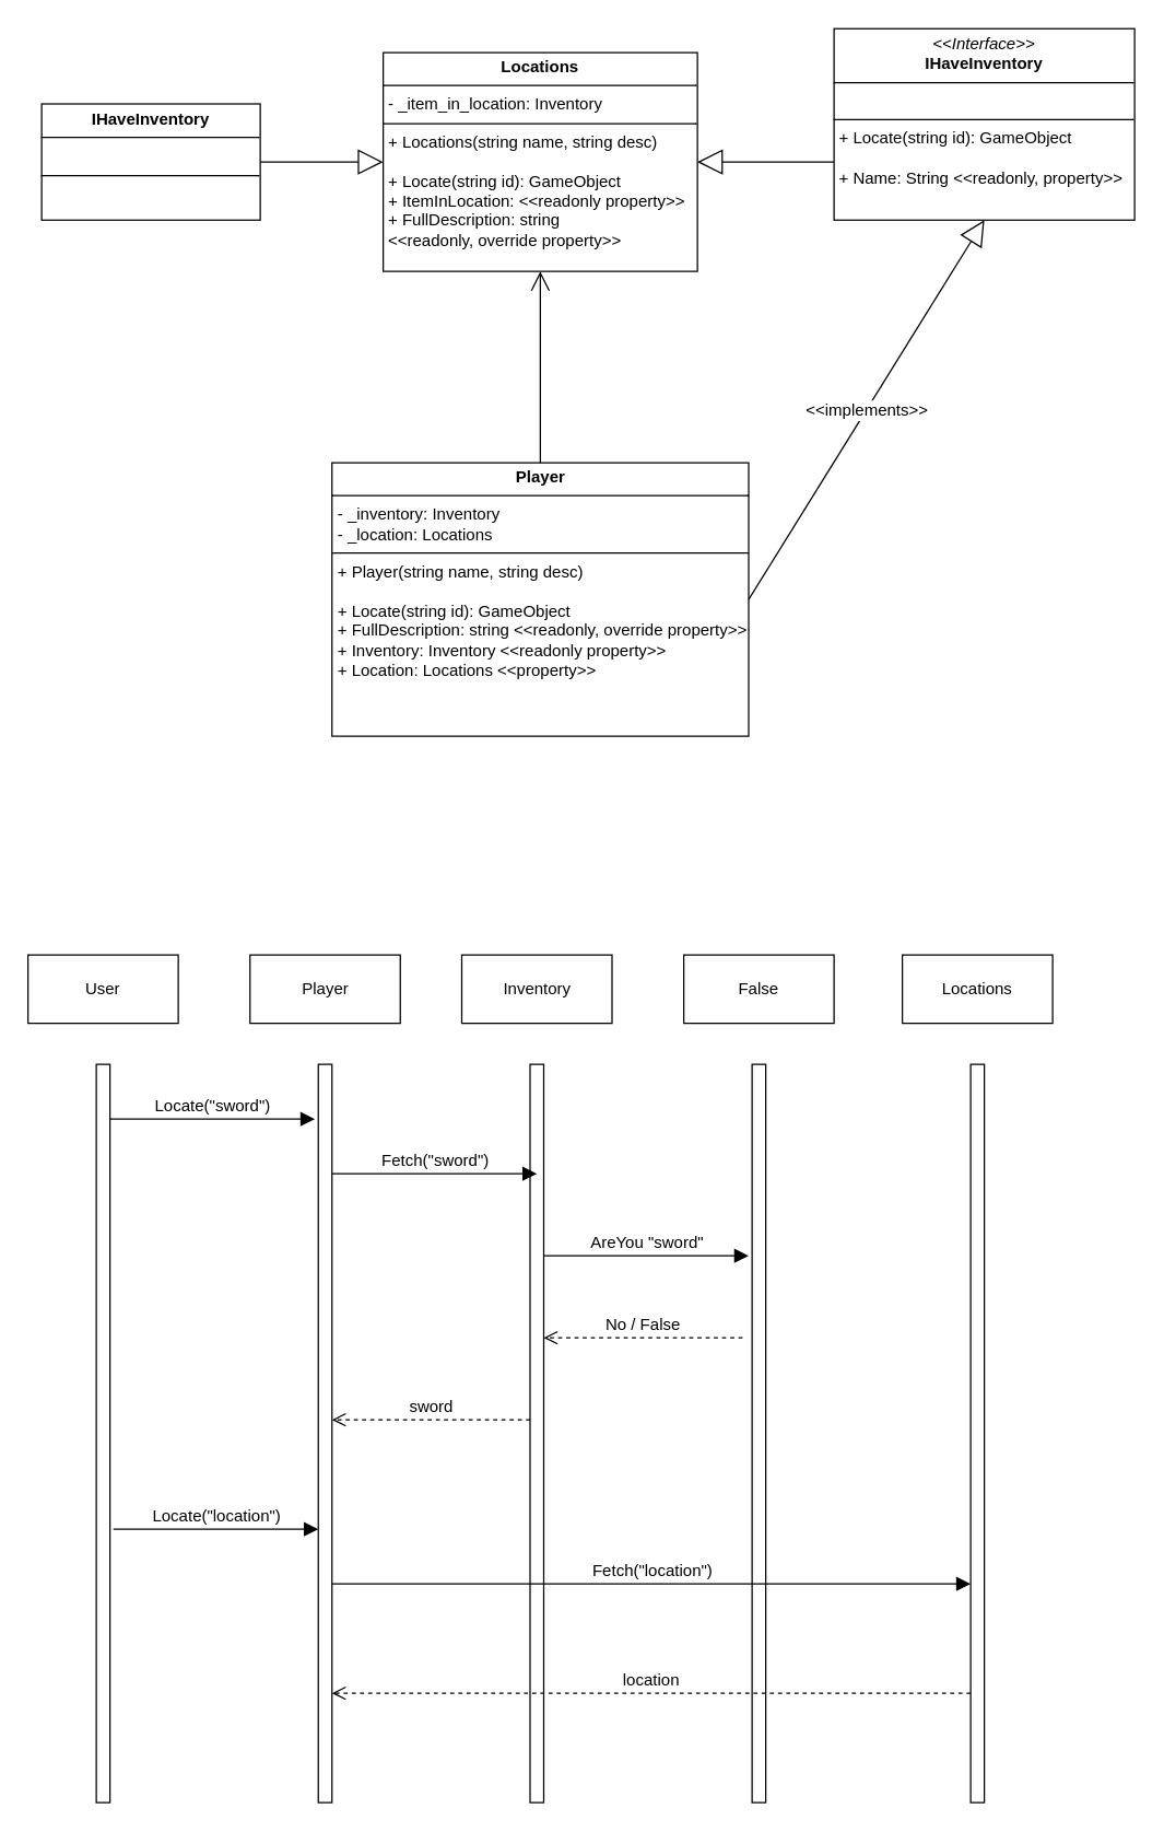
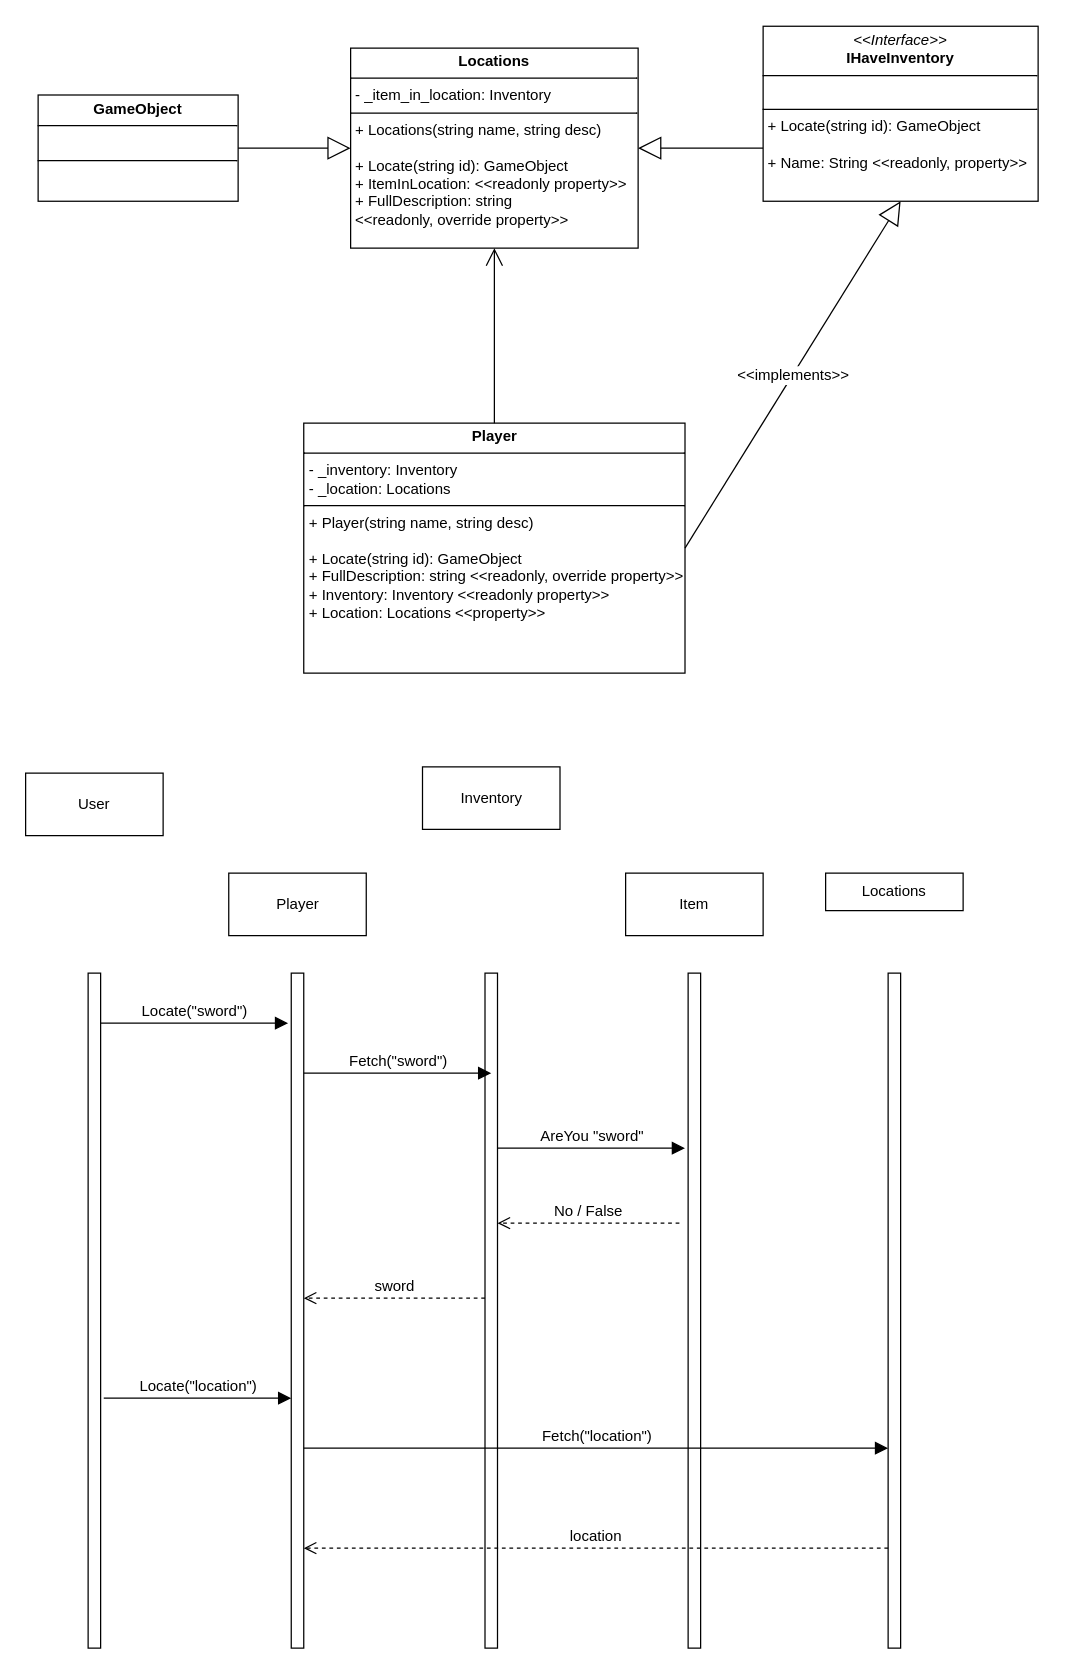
  <mxCell id="0" />
  <mxCell id="1" parent="0" />
  <mxCell id="2" value="&lt;p style=&quot;margin:0px;margin-top:4px;text-align:center;&quot;&gt;&lt;b&gt;Locations&lt;/b&gt;&lt;/p&gt;&lt;hr size=&quot;1&quot; style=&quot;border-style:solid;&quot;&gt;&lt;p style=&quot;margin:0px;margin-left:4px;&quot;&gt;- _item_in_location: Inventory&lt;/p&gt;&lt;hr size=&quot;1&quot; style=&quot;border-style:solid;&quot;&gt;&lt;p style=&quot;margin:0px;margin-left:4px;&quot;&gt;+ Locations(string name, string desc)&lt;/p&gt;&lt;p style=&quot;margin:0px;margin-left:4px;&quot;&gt;&lt;br&gt;&lt;/p&gt;&lt;p style=&quot;margin:0px;margin-left:4px;&quot;&gt;+ Locate(string id): GameObject&lt;/p&gt;&lt;p style=&quot;margin:0px;margin-left:4px;&quot;&gt;+ ItemInLocation: &amp;lt;&amp;lt;readonly property&amp;gt;&amp;gt;&lt;/p&gt;&lt;p style=&quot;margin:0px;margin-left:4px;&quot;&gt;+ FullDescription: string&amp;nbsp;&lt;/p&gt;&lt;p style=&quot;margin:0px;margin-left:4px;&quot;&gt;&amp;lt;&amp;lt;readonly, override property&amp;gt;&amp;gt;&lt;/p&gt;" style="verticalAlign=top;align=left;overflow=fill;html=1;whiteSpace=wrap;" vertex="1" parent="1"><mxGeometry x="280" y="38" width="230" height="160" as="geometry" /></mxCell>
- <mxCell id="3" value="&lt;p style=&quot;margin:0px;margin-top:4px;text-align:center;&quot;&gt;&lt;b&gt;IHaveInventory&lt;/b&gt;&lt;/p&gt;&lt;hr size=&quot;1&quot; style=&quot;border-style:solid;&quot;&gt;&lt;p style=&quot;margin:0px;margin-left:4px;&quot;&gt;&amp;nbsp;&lt;/p&gt;&lt;hr size=&quot;1&quot; style=&quot;border-style:solid;&quot;&gt;&lt;p style=&quot;margin:0px;margin-left:4px;&quot;&gt;&amp;nbsp;&lt;/p&gt;" style="verticalAlign=top;align=left;overflow=fill;html=1;whiteSpace=wrap;" vertex="1" parent="1"><mxGeometry x="30" y="75.5" width="160" height="85" as="geometry" /></mxCell>
+ <mxCell id="3" value="&lt;p style=&quot;margin:0px;margin-top:4px;text-align:center;&quot;&gt;&lt;b&gt;GameObject&lt;/b&gt;&lt;/p&gt;&lt;hr size=&quot;1&quot; style=&quot;border-style:solid;&quot;&gt;&lt;p style=&quot;margin:0px;margin-left:4px;&quot;&gt;&amp;nbsp;&lt;/p&gt;&lt;hr size=&quot;1&quot; style=&quot;border-style:solid;&quot;&gt;&lt;p style=&quot;margin:0px;margin-left:4px;&quot;&gt;&amp;nbsp;&lt;/p&gt;" style="verticalAlign=top;align=left;overflow=fill;html=1;whiteSpace=wrap;" vertex="1" parent="1"><mxGeometry x="30" y="75.5" width="160" height="85" as="geometry" /></mxCell>
  <mxCell id="4" value="" style="endArrow=block;endSize=16;endFill=0;html=1;rounded=0;fontSize=12;curved=1;entryX=0;entryY=0.5;entryDx=0;entryDy=0;exitX=1;exitY=0.5;exitDx=0;exitDy=0;" edge="1" parent="1" source="3" target="2"><mxGeometry width="160" relative="1" as="geometry"><mxPoint x="-10" y="18" as="sourcePoint" /><mxPoint x="150" y="18" as="targetPoint" /></mxGeometry></mxCell>
  <mxCell id="5" value="" style="endArrow=block;endSize=16;endFill=0;html=1;rounded=0;fontSize=12;curved=1;entryX=1;entryY=0.5;entryDx=0;entryDy=0;exitX=0;exitY=0.5;exitDx=0;exitDy=0;" edge="1" parent="1" target="2"><mxGeometry width="160" relative="1" as="geometry"><mxPoint x="610" y="118" as="sourcePoint" /><mxPoint x="290" y="128" as="targetPoint" /></mxGeometry></mxCell>
  <mxCell id="6" value="&lt;p style=&quot;margin:0px;margin-top:4px;text-align:center;&quot;&gt;&lt;b&gt;Player&lt;/b&gt;&lt;/p&gt;&lt;hr size=&quot;1&quot; style=&quot;border-style:solid;&quot;&gt;&lt;p style=&quot;margin:0px;margin-left:4px;&quot;&gt;- _inventory: Inventory&lt;/p&gt;&lt;p style=&quot;margin:0px;margin-left:4px;&quot;&gt;- _location: Locations&lt;/p&gt;&lt;hr size=&quot;1&quot; style=&quot;border-style:solid;&quot;&gt;&lt;p style=&quot;margin:0px;margin-left:4px;&quot;&gt;+ Player(string name, string desc)&lt;/p&gt;&lt;p style=&quot;margin:0px;margin-left:4px;&quot;&gt;&lt;br&gt;&lt;/p&gt;&lt;p style=&quot;margin:0px;margin-left:4px;&quot;&gt;+ Locate(string id): GameObject&lt;/p&gt;&lt;p style=&quot;margin:0px;margin-left:4px;&quot;&gt;+ FullDescription: string &amp;lt;&amp;lt;readonly, override property&amp;gt;&amp;gt;&lt;/p&gt;&lt;p style=&quot;margin:0px;margin-left:4px;&quot;&gt;+ Inventory: Inventory &amp;lt;&amp;lt;readonly property&amp;gt;&amp;gt;&lt;/p&gt;&lt;p style=&quot;margin:0px;margin-left:4px;&quot;&gt;+ Location: Locations &amp;lt;&amp;lt;property&amp;gt;&amp;gt;&lt;/p&gt;&lt;p style=&quot;margin:0px;margin-left:4px;&quot;&gt;&lt;br&gt;&lt;/p&gt;&lt;p style=&quot;margin:0px;margin-left:4px;&quot;&gt;&lt;br&gt;&lt;/p&gt;" style="verticalAlign=top;align=left;overflow=fill;html=1;whiteSpace=wrap;" vertex="1" parent="1"><mxGeometry x="242.5" y="338" width="305" height="200" as="geometry" /></mxCell>
  <mxCell id="7" value="" style="endArrow=open;endFill=1;endSize=12;html=1;rounded=0;fontSize=12;curved=1;entryX=0.5;entryY=1;entryDx=0;entryDy=0;exitX=0.5;exitY=0;exitDx=0;exitDy=0;" edge="1" parent="1" source="6" target="2"><mxGeometry width="160" relative="1" as="geometry"><mxPoint x="330" y="208" as="sourcePoint" /><mxPoint x="490" y="208" as="targetPoint" /></mxGeometry></mxCell>
  <mxCell id="8" value="" style="html=1;points=[[0,0,0,0,5],[0,1,0,0,-5],[1,0,0,0,5],[1,1,0,0,-5]];perimeter=orthogonalPerimeter;outlineConnect=0;targetShapes=umlLifeline;portConstraint=eastwest;newEdgeStyle={&quot;curved&quot;:0,&quot;rounded&quot;:0};" vertex="1" parent="1"><mxGeometry x="70" y="778" width="10" height="540" as="geometry" /></mxCell>
  <mxCell id="9" value="Locate(&quot;sword&quot;)" style="html=1;verticalAlign=bottom;endArrow=block;curved=0;rounded=0;fontSize=12;startSize=8;endSize=8;" edge="1" parent="1" source="8"><mxGeometry relative="1" as="geometry"><mxPoint x="150" y="783" as="sourcePoint" /><mxPoint x="230" y="818" as="targetPoint" /></mxGeometry></mxCell>
  <mxCell id="10" value="sword" style="html=1;verticalAlign=bottom;endArrow=open;dashed=1;endSize=8;curved=0;rounded=0;fontSize=12;" edge="1" parent="1"><mxGeometry relative="1" as="geometry"><mxPoint x="242.5" y="1038" as="targetPoint" /><mxPoint x="387.5" y="1038" as="sourcePoint" /></mxGeometry></mxCell>
  <mxCell id="11" value="" style="html=1;points=[[0,0,0,0,5],[0,1,0,0,-5],[1,0,0,0,5],[1,1,0,0,-5]];perimeter=orthogonalPerimeter;outlineConnect=0;targetShapes=umlLifeline;portConstraint=eastwest;newEdgeStyle={&quot;curved&quot;:0,&quot;rounded&quot;:0};" vertex="1" parent="1"><mxGeometry x="232.5" y="778" width="10" height="540" as="geometry" /></mxCell>
- <mxCell id="12" value="User" style="html=1;whiteSpace=wrap;" vertex="1" parent="1"><mxGeometry x="20" y="698" width="110" height="50" as="geometry" /></mxCell>
+ <mxCell id="12" value="User" style="html=1;whiteSpace=wrap;" vertex="1" parent="1"><mxGeometry x="20" y="618" width="110" height="50" as="geometry" /></mxCell>
  <mxCell id="13" value="Player" style="html=1;whiteSpace=wrap;" vertex="1" parent="1"><mxGeometry x="182.5" y="698" width="110" height="50" as="geometry" /></mxCell>
  <mxCell id="14" value="" style="html=1;points=[[0,0,0,0,5],[0,1,0,0,-5],[1,0,0,0,5],[1,1,0,0,-5]];perimeter=orthogonalPerimeter;outlineConnect=0;targetShapes=umlLifeline;portConstraint=eastwest;newEdgeStyle={&quot;curved&quot;:0,&quot;rounded&quot;:0};" vertex="1" parent="1"><mxGeometry x="387.5" y="778" width="10" height="540" as="geometry" /></mxCell>
  <mxCell id="15" value="" style="html=1;points=[[0,0,0,0,5],[0,1,0,0,-5],[1,0,0,0,5],[1,1,0,0,-5]];perimeter=orthogonalPerimeter;outlineConnect=0;targetShapes=umlLifeline;portConstraint=eastwest;newEdgeStyle={&quot;curved&quot;:0,&quot;rounded&quot;:0};" vertex="1" parent="1"><mxGeometry x="550" y="778" width="10" height="540" as="geometry" /></mxCell>
- <mxCell id="16" value="Inventory" style="html=1;whiteSpace=wrap;" vertex="1" parent="1"><mxGeometry x="337.5" y="698" width="110" height="50" as="geometry" /></mxCell>
- <mxCell id="17" value="False" style="html=1;whiteSpace=wrap;" vertex="1" parent="1"><mxGeometry x="500" y="698" width="110" height="50" as="geometry" /></mxCell>
+ <mxCell id="16" value="Inventory" style="html=1;whiteSpace=wrap;" vertex="1" parent="1"><mxGeometry x="337.5" y="613" width="110" height="50" as="geometry" /></mxCell>
+ <mxCell id="17" value="Item" style="html=1;whiteSpace=wrap;" vertex="1" parent="1"><mxGeometry x="500" y="698" width="110" height="50" as="geometry" /></mxCell>
  <mxCell id="18" value="" style="html=1;points=[[0,0,0,0,5],[0,1,0,0,-5],[1,0,0,0,5],[1,1,0,0,-5]];perimeter=orthogonalPerimeter;outlineConnect=0;targetShapes=umlLifeline;portConstraint=eastwest;newEdgeStyle={&quot;curved&quot;:0,&quot;rounded&quot;:0};" vertex="1" parent="1"><mxGeometry x="710" y="778" width="10" height="540" as="geometry" /></mxCell>
- <mxCell id="19" value="Locations" style="html=1;whiteSpace=wrap;" vertex="1" parent="1"><mxGeometry x="660" y="698" width="110" height="50" as="geometry" /></mxCell>
+ <mxCell id="19" value="Locations" style="html=1;whiteSpace=wrap;" vertex="1" parent="1"><mxGeometry x="660" y="698" width="110" height="30" as="geometry" /></mxCell>
  <mxCell id="20" value="Fetch(&quot;sword&quot;)" style="html=1;verticalAlign=bottom;endArrow=block;curved=0;rounded=0;fontSize=12;startSize=8;endSize=8;" edge="1" parent="1"><mxGeometry relative="1" as="geometry"><mxPoint x="242.5" y="858" as="sourcePoint" /><mxPoint x="392.5" y="858" as="targetPoint" /></mxGeometry></mxCell>
  <mxCell id="21" value="AreYou &quot;sword&quot;" style="html=1;verticalAlign=bottom;endArrow=block;curved=0;rounded=0;fontSize=12;startSize=8;endSize=8;" edge="1" parent="1"><mxGeometry relative="1" as="geometry"><mxPoint x="397.5" y="918" as="sourcePoint" /><mxPoint x="547.5" y="918" as="targetPoint" /></mxGeometry></mxCell>
  <mxCell id="22" value="No / False" style="html=1;verticalAlign=bottom;endArrow=open;dashed=1;endSize=8;curved=0;rounded=0;fontSize=12;" edge="1" parent="1"><mxGeometry relative="1" as="geometry"><mxPoint x="397.5" y="978" as="targetPoint" /><mxPoint x="543" y="978" as="sourcePoint" /></mxGeometry></mxCell>
  <mxCell id="23" value="Locate(&quot;location&quot;)" style="html=1;verticalAlign=bottom;endArrow=block;curved=0;rounded=0;fontSize=12;startSize=8;endSize=8;" edge="1" parent="1"><mxGeometry relative="1" as="geometry"><mxPoint x="82.5" y="1118" as="sourcePoint" /><mxPoint x="232.5" y="1118" as="targetPoint" /></mxGeometry></mxCell>
  <mxCell id="24" value="Fetch(&quot;location&quot;)" style="html=1;verticalAlign=bottom;endArrow=block;curved=0;rounded=0;fontSize=12;startSize=8;endSize=8;" edge="1" parent="1" target="18"><mxGeometry relative="1" as="geometry"><mxPoint x="242.5" y="1158" as="sourcePoint" /><mxPoint x="392.5" y="1158" as="targetPoint" /></mxGeometry></mxCell>
  <mxCell id="25" value="location" style="html=1;verticalAlign=bottom;endArrow=open;dashed=1;endSize=8;curved=0;rounded=0;fontSize=12;" edge="1" parent="1" source="18"><mxGeometry relative="1" as="geometry"><mxPoint x="242.5" y="1238" as="targetPoint" /><mxPoint x="387.5" y="1238" as="sourcePoint" /></mxGeometry></mxCell>
  <mxCell id="26" value="&amp;lt;&amp;lt;implements&amp;gt;&amp;gt;" style="endArrow=block;endSize=16;endFill=0;html=1;rounded=0;fontSize=12;curved=1;entryX=0.5;entryY=1;entryDx=0;entryDy=0;exitX=1;exitY=0.5;exitDx=0;exitDy=0;" edge="1" parent="1" source="6" target="27"><mxGeometry width="160" relative="1" as="geometry"><mxPoint x="360" y="418" as="sourcePoint" /><mxPoint x="690" y="160.5" as="targetPoint" /></mxGeometry></mxCell>
  <mxCell id="27" value="&lt;p style=&quot;margin:0px;margin-top:4px;text-align:center;&quot;&gt;&lt;i&gt;&amp;lt;&amp;lt;Interface&amp;gt;&amp;gt;&lt;/i&gt;&lt;br&gt;&lt;b&gt;IHaveInventory&lt;/b&gt;&lt;/p&gt;&lt;hr size=&quot;1&quot; style=&quot;border-style:solid;&quot;&gt;&lt;p style=&quot;margin:0px;margin-left:4px;&quot;&gt;&amp;nbsp;&lt;/p&gt;&lt;hr size=&quot;1&quot; style=&quot;border-style:solid;&quot;&gt;&lt;p style=&quot;margin:0px;margin-left:4px;&quot;&gt;+ Locate(string id): GameObject&lt;/p&gt;&lt;p style=&quot;margin:0px;margin-left:4px;&quot;&gt;&lt;br&gt;&lt;/p&gt;&lt;p style=&quot;margin:0px;margin-left:4px;&quot;&gt;+ Name: String &amp;lt;&amp;lt;readonly, property&amp;gt;&amp;gt;&lt;/p&gt;" style="verticalAlign=top;align=left;overflow=fill;html=1;whiteSpace=wrap;" vertex="1" parent="1"><mxGeometry x="610" y="20.5" width="220" height="140" as="geometry" /></mxCell>
